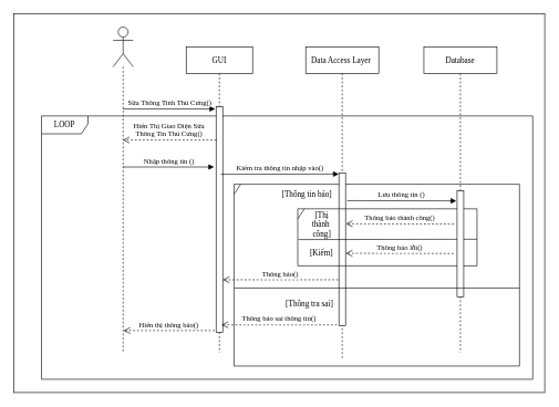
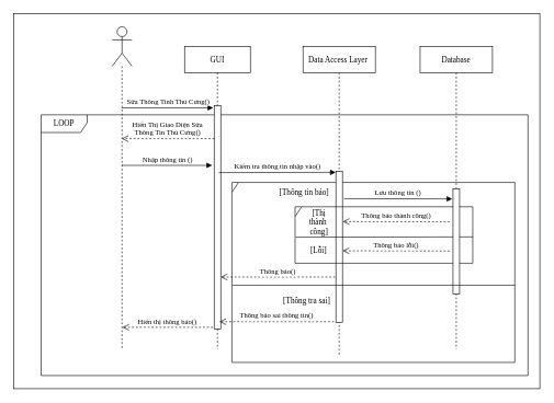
  <mxCell id="0" />
  <mxCell id="1" parent="0" />
  <mxCell id="2" value="" style="rounded=0;whiteSpace=wrap;html=1;fontFamily=Times New Roman;" parent="1" vertex="1"><mxGeometry x="20" y="20" width="800" height="571" as="geometry" /></mxCell>
  <mxCell id="3" value="LOOP" style="shape=umlFrame;whiteSpace=wrap;html=1;fontFamily=Times New Roman;width=70;height=27;" parent="1" vertex="1"><mxGeometry x="62" y="174" width="740" height="397" as="geometry" /></mxCell>
  <mxCell id="4" value="" style="shape=umlFrame;whiteSpace=wrap;html=1;fontFamily=Times New Roman;width=10;height=15;" parent="1" vertex="1"><mxGeometry x="352" y="277" width="430" height="274" as="geometry" /></mxCell>
  <mxCell id="5" value="GUI" style="shape=umlLifeline;perimeter=lifelinePerimeter;container=1;collapsible=0;recursiveResize=0;rounded=0;shadow=0;strokeWidth=1;fontFamily=Times New Roman;" parent="1" vertex="1"><mxGeometry x="280" y="70" width="100" height="461" as="geometry" /></mxCell>
  <mxCell id="6" value="" style="points=[];perimeter=orthogonalPerimeter;rounded=0;shadow=0;strokeWidth=1;fontFamily=Times New Roman;" parent="5" vertex="1"><mxGeometry x="45" y="90" width="10" height="340" as="geometry" /></mxCell>
  <mxCell id="7" value="Data Access Layer " style="shape=umlLifeline;perimeter=lifelinePerimeter;container=1;collapsible=0;recursiveResize=0;rounded=0;shadow=0;strokeWidth=1;size=40;fontFamily=Times New Roman;" parent="1" vertex="1"><mxGeometry x="460" y="70" width="110" height="471" as="geometry" /></mxCell>
  <mxCell id="8" value="" style="points=[];perimeter=orthogonalPerimeter;rounded=0;shadow=0;strokeWidth=1;fontFamily=Times New Roman;" parent="7" vertex="1"><mxGeometry x="50" y="190" width="10" height="230" as="geometry" /></mxCell>
  <mxCell id="9" value="Hiển Thị Giao Diện Sửa&#10;Thông Tin Thú Cưng()" style="verticalAlign=bottom;endArrow=open;dashed=1;endSize=8;shadow=0;strokeWidth=1;fontFamily=Times New Roman;exitX=0.053;exitY=0.148;exitDx=0;exitDy=0;exitPerimeter=0;" parent="1" source="6" target="10" edge="1"><mxGeometry relative="1" as="geometry"><mxPoint x="206" y="192.92" as="targetPoint" /><mxPoint x="325" y="193" as="sourcePoint" /></mxGeometry></mxCell>
  <mxCell id="10" value="" style="shape=umlLifeline;participant=umlActor;perimeter=lifelinePerimeter;whiteSpace=wrap;html=1;container=1;collapsible=0;recursiveResize=0;verticalAlign=top;spacingTop=36;outlineConnect=0;size=60;fontFamily=Times New Roman;" parent="1" vertex="1"><mxGeometry x="170" y="40" width="30" height="491" as="geometry" /></mxCell>
  <mxCell id="11" value="Database" style="shape=umlLifeline;perimeter=lifelinePerimeter;container=1;collapsible=0;recursiveResize=0;rounded=0;shadow=0;strokeWidth=1;fontFamily=Times New Roman;" parent="1" vertex="1"><mxGeometry x="638" y="70" width="110" height="461" as="geometry" /></mxCell>
  <mxCell id="12" value="" style="endArrow=none;html=1;rounded=0;strokeWidth=1;entryX=1.001;entryY=0.534;entryDx=0;entryDy=0;entryPerimeter=0;fontFamily=Times New Roman;exitX=0.003;exitY=0.539;exitDx=0;exitDy=0;exitPerimeter=0;" parent="11" source="13" target="13" edge="1"><mxGeometry width="50" height="50" relative="1" as="geometry"><mxPoint x="-186" y="307" as="sourcePoint" /><mxPoint x="113.32" y="327.4" as="targetPoint" /></mxGeometry></mxCell>
  <mxCell id="13" value="" style="shape=umlFrame;whiteSpace=wrap;html=1;fontFamily=Times New Roman;width=10;height=15;" parent="11" vertex="1"><mxGeometry x="-190" y="244" width="270" height="86" as="geometry" /></mxCell>
  <mxCell id="14" value="" style="points=[];perimeter=orthogonalPerimeter;rounded=0;shadow=0;strokeWidth=1;fontFamily=Times New Roman;" parent="11" vertex="1"><mxGeometry x="50" y="217" width="10" height="160" as="geometry" /></mxCell>
  <mxCell id="15" value="Thông báo lỗi()" style="verticalAlign=bottom;endArrow=open;dashed=1;endSize=8;shadow=0;strokeWidth=1;entryX=0.952;entryY=0.689;entryDx=0;entryDy=0;entryPerimeter=0;fontFamily=Times New Roman;" parent="11" edge="1"><mxGeometry relative="1" as="geometry"><mxPoint x="-117.74" y="311.0" as="targetPoint" /><mxPoint x="44.74" y="311.42" as="sourcePoint" /></mxGeometry></mxCell>
  <mxCell id="16" value="Nhập thông tin ()" style="html=1;verticalAlign=bottom;endArrow=block;rounded=0;strokeWidth=1;fontFamily=Times New Roman;" parent="1" source="10" edge="1"><mxGeometry width="80" relative="1" as="geometry"><mxPoint x="204.81" y="218" as="sourcePoint" /><mxPoint x="322" y="251" as="targetPoint" /></mxGeometry></mxCell>
  <mxCell id="17" value="Kiểm tra thông tin nhập vào()" style="html=1;verticalAlign=bottom;endArrow=block;rounded=0;strokeWidth=1;fontFamily=Times New Roman;entryX=-0.024;entryY=0.007;entryDx=0;entryDy=0;entryPerimeter=0;" parent="1" target="8" edge="1"><mxGeometry width="80" relative="1" as="geometry"><mxPoint x="332" y="262" as="sourcePoint" /><mxPoint x="510" y="225" as="targetPoint" /></mxGeometry></mxCell>
  <mxCell id="18" value="" style="endArrow=none;html=1;rounded=0;strokeWidth=1;exitX=0.001;exitY=0.571;exitDx=0;exitDy=0;exitPerimeter=0;entryX=1;entryY=0.571;entryDx=0;entryDy=0;entryPerimeter=0;fontFamily=Times New Roman;" parent="1" source="4" target="4" edge="1"><mxGeometry width="50" height="50" relative="1" as="geometry"><mxPoint x="380" y="390" as="sourcePoint" /><mxPoint x="430" y="340" as="targetPoint" /></mxGeometry></mxCell>
  <mxCell id="19" value="Thông báo()" style="verticalAlign=bottom;endArrow=open;dashed=1;endSize=8;shadow=0;strokeWidth=1;fontFamily=Times New Roman;" parent="1" edge="1"><mxGeometry relative="1" as="geometry"><mxPoint x="335" y="421" as="targetPoint" /><mxPoint x="509" y="421" as="sourcePoint" /></mxGeometry></mxCell>
  <mxCell id="20" value="[Thông tin báo]" style="text;html=1;strokeColor=none;fillColor=none;align=center;verticalAlign=middle;whiteSpace=wrap;rounded=0;fontFamily=Times New Roman;" parent="1" vertex="1"><mxGeometry x="412" y="277" width="100" height="30" as="geometry" /></mxCell>
  <mxCell id="21" value="Thông báo thành công()" style="verticalAlign=bottom;endArrow=open;dashed=1;endSize=8;shadow=0;strokeWidth=1;entryX=0.952;entryY=0.689;entryDx=0;entryDy=0;entryPerimeter=0;fontFamily=Times New Roman;" parent="1" edge="1"><mxGeometry relative="1" as="geometry"><mxPoint x="520.52" y="336.58" as="targetPoint" /><mxPoint x="683" y="337" as="sourcePoint" /></mxGeometry></mxCell>
  <mxCell id="22" value="Sửa Thông Tinh Thú Cưng()" style="html=1;verticalAlign=bottom;endArrow=block;rounded=0;strokeWidth=1;entryX=-0.145;entryY=0.01;entryDx=0;entryDy=0;entryPerimeter=0;fontFamily=Times New Roman;" parent="1" source="10" target="6" edge="1"><mxGeometry width="80" relative="1" as="geometry"><mxPoint x="194.81" y="229.16" as="sourcePoint" /><mxPoint x="334.76" y="229.16" as="targetPoint" /></mxGeometry></mxCell>
  <mxCell id="23" value="Lưu thông tin ()" style="html=1;verticalAlign=bottom;endArrow=block;rounded=0;strokeWidth=1;fontFamily=Times New Roman;exitX=1.326;exitY=0.315;exitDx=0;exitDy=0;exitPerimeter=0;entryX=-0.017;entryY=0.105;entryDx=0;entryDy=0;entryPerimeter=0;" parent="1" edge="1"><mxGeometry width="80" relative="1" as="geometry"><mxPoint x="522.26" y="301.7" as="sourcePoint" /><mxPoint x="686.83" y="302.05" as="targetPoint" /></mxGeometry></mxCell>
  <mxCell id="24" value="[Thị&lt;br&gt;thành&amp;nbsp;&lt;br&gt;công]" style="text;html=1;strokeColor=none;fillColor=none;align=center;verticalAlign=middle;whiteSpace=wrap;rounded=0;fontFamily=Times New Roman;" parent="1" vertex="1"><mxGeometry x="422" y="323" width="125" height="30" as="geometry" /></mxCell>
- <mxCell id="25" value="[Kiểm]" style="text;html=1;strokeColor=none;fillColor=none;align=center;verticalAlign=middle;whiteSpace=wrap;rounded=0;fontFamily=Times New Roman;" parent="1" vertex="1"><mxGeometry x="452" y="366" width="64" height="30" as="geometry" /></mxCell>
+ <mxCell id="25" value="[Lỗi]" style="text;html=1;strokeColor=none;fillColor=none;align=center;verticalAlign=middle;whiteSpace=wrap;rounded=0;fontFamily=Times New Roman;" parent="1" vertex="1"><mxGeometry x="452" y="366" width="64" height="30" as="geometry" /></mxCell>
  <mxCell id="26" value="[Thông tra sai]" style="text;html=1;strokeColor=none;fillColor=none;align=center;verticalAlign=middle;whiteSpace=wrap;rounded=0;fontFamily=Times New Roman;" parent="1" vertex="1"><mxGeometry x="416" y="442" width="100" height="30" as="geometry" /></mxCell>
  <mxCell id="27" value="Thông báo sai thông tin()" style="verticalAlign=bottom;endArrow=open;dashed=1;endSize=8;shadow=0;strokeWidth=1;fontFamily=Times New Roman;" parent="1" edge="1"><mxGeometry relative="1" as="geometry"><mxPoint x="333" y="489" as="targetPoint" /><mxPoint x="507" y="489" as="sourcePoint" /></mxGeometry></mxCell>
  <mxCell id="28" value="Hiển thị thông báo()" style="verticalAlign=bottom;endArrow=open;dashed=1;endSize=8;exitX=-0.3;exitY=0.781;shadow=0;strokeWidth=1;exitDx=0;exitDy=0;exitPerimeter=0;fontFamily=Times New Roman;" parent="1" edge="1"><mxGeometry relative="1" as="geometry"><mxPoint x="185.667" y="497.54" as="targetPoint" /><mxPoint x="323" y="497.54" as="sourcePoint" /></mxGeometry></mxCell>
